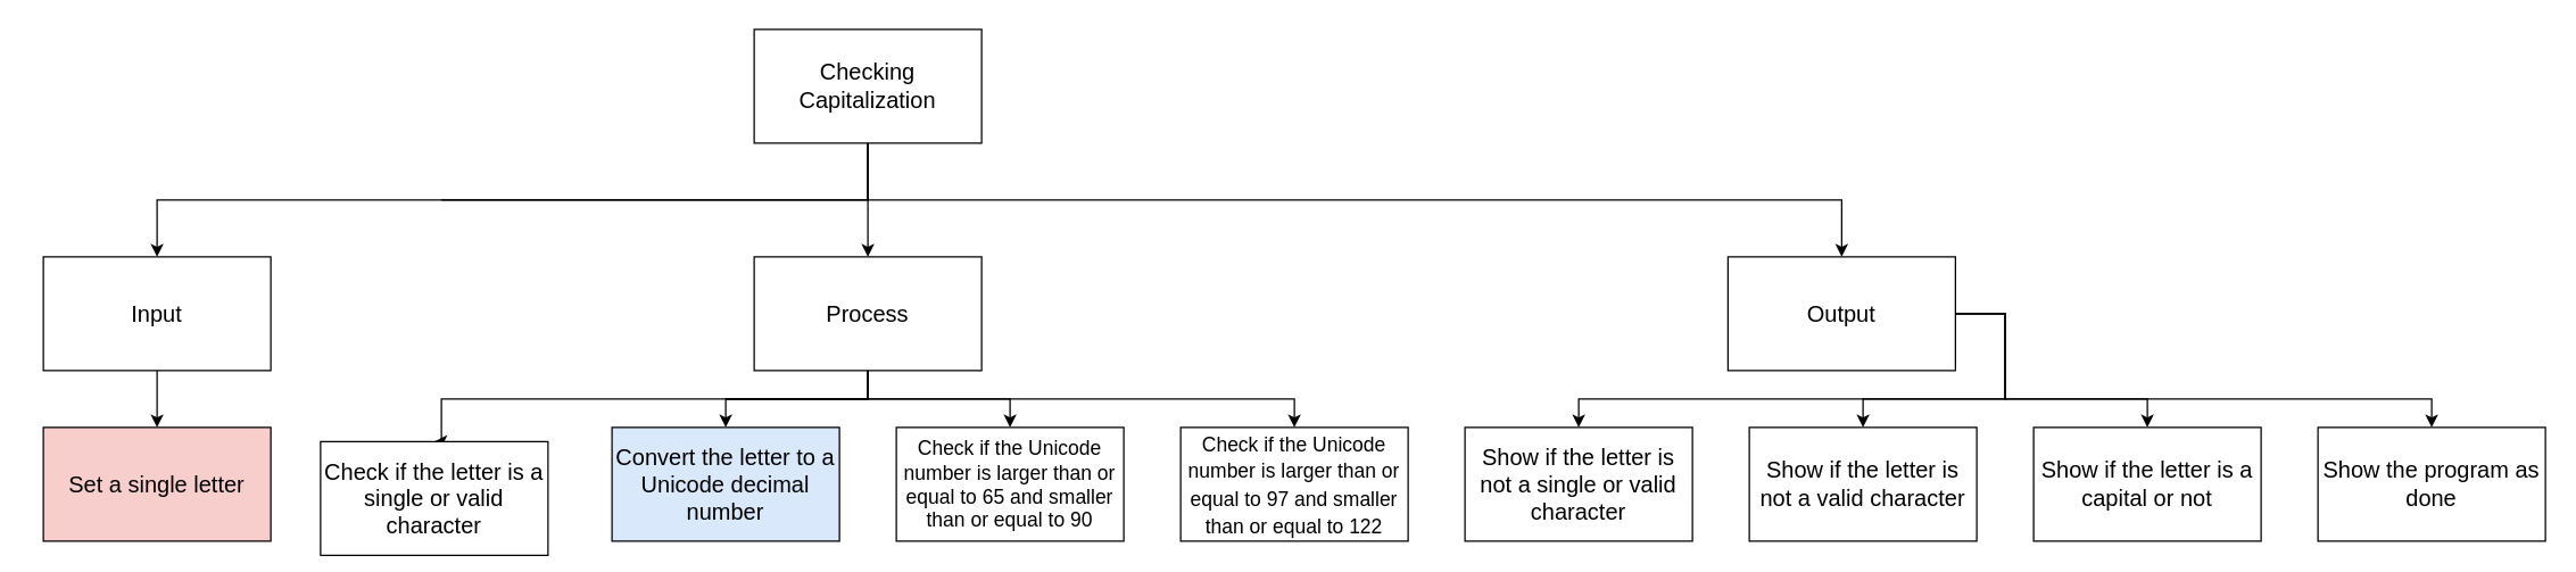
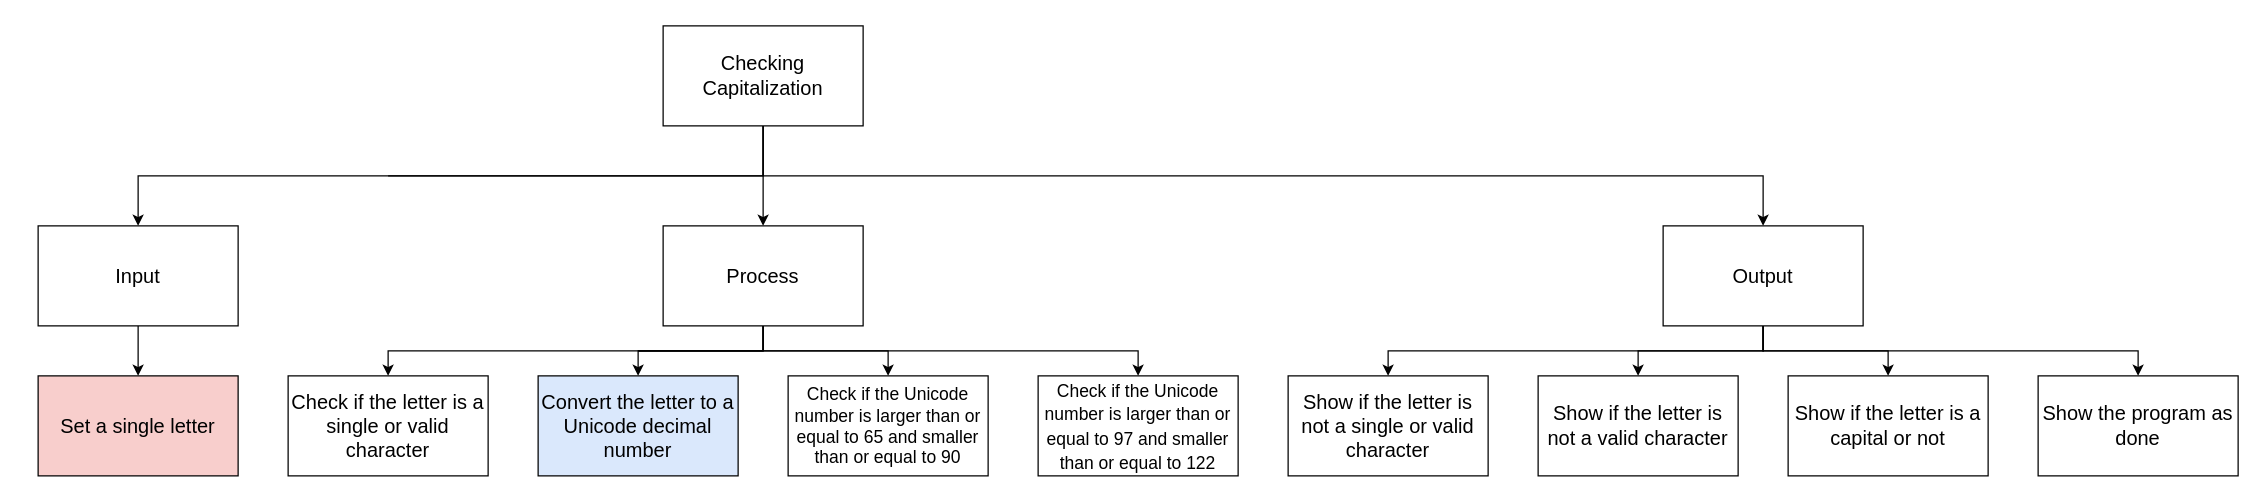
  <mxCell id="0" />
  <mxCell id="1" parent="0" />
  <mxCell id="2" style="edgeStyle=none;html=1;fontSize=14;" parent="1" source="5" target="10" edge="1"><mxGeometry relative="1" as="geometry" /></mxCell>
  <mxCell id="3" style="edgeStyle=orthogonalEdgeStyle;html=1;entryX=0.5;entryY=0;entryDx=0;entryDy=0;fontSize=14;rounded=0;" parent="1" source="5" target="12" edge="1"><mxGeometry relative="1" as="geometry"><Array as="points"><mxPoint x="310" y="140" /><mxPoint x="20" y="140" /></Array></mxGeometry></mxCell>
  <mxCell id="4" style="edgeStyle=orthogonalEdgeStyle;rounded=0;html=1;fontSize=14;entryX=0.5;entryY=0;entryDx=0;entryDy=0;" parent="1" source="5" target="17" edge="1"><mxGeometry relative="1" as="geometry"><Array as="points"><mxPoint x="310" y="140" /><mxPoint x="710" y="140" /></Array></mxGeometry></mxCell>
  <mxCell id="5" value="Checking Capitalization" style="rounded=0;whiteSpace=wrap;html=1;fontSize=16;" parent="1" vertex="1"><mxGeometry x="530" width="160" height="80" as="geometry" y="20" /></mxCell>
  <mxCell id="6" style="edgeStyle=orthogonalEdgeStyle;rounded=0;html=1;entryX=0.5;entryY=0;entryDx=0;entryDy=0;fontSize=14;" parent="1" source="10" edge="1" target="19"><mxGeometry relative="1" as="geometry"><mxPoint x="310" y="300" as="targetPoint" /><Array as="points"><mxPoint x="610" y="280" /><mxPoint x="510" y="280" /></Array></mxGeometry></mxCell>
  <mxCell id="7" style="edgeStyle=orthogonalEdgeStyle;html=1;entryX=0.5;entryY=0;entryDx=0;entryDy=0;rounded=0;" parent="1" source="10" target="24" edge="1"><mxGeometry relative="1" as="geometry"><Array as="points"><mxPoint x="510" y="280" /><mxPoint x="510" y="280" /></Array></mxGeometry></mxCell>
  <mxCell id="8" style="edgeStyle=orthogonalEdgeStyle;rounded=0;html=1;entryX=0.5;entryY=0;entryDx=0;entryDy=0;" parent="1" source="10" target="25" edge="1"><mxGeometry relative="1" as="geometry"><Array as="points"><mxPoint x="510" y="280" /><mxPoint x="710" y="280" /></Array></mxGeometry></mxCell>
  <mxCell id="9" style="edgeStyle=orthogonalEdgeStyle;html=1;entryX=0.5;entryY=0;entryDx=0;entryDy=0;fontSize=14;rounded=0;" edge="1" parent="1" source="10" target="26"><mxGeometry relative="1" as="geometry"><Array as="points"><mxPoint x="610" y="280" /><mxPoint x="310" y="280" /></Array></mxGeometry></mxCell>
  <mxCell id="10" value="Process" style="rounded=0;whiteSpace=wrap;html=1;fontSize=16;" parent="1" vertex="1"><mxGeometry x="530" y="180" width="160" height="80" as="geometry" /></mxCell>
  <mxCell id="11" style="edgeStyle=none;html=1;entryX=0.5;entryY=0;entryDx=0;entryDy=0;rounded=0;" parent="1" source="12" target="21" edge="1"><mxGeometry relative="1" as="geometry"><Array as="points"><mxPoint x="110" y="280" /></Array></mxGeometry></mxCell>
  <mxCell id="12" value="Input" style="rounded=0;whiteSpace=wrap;html=1;fontSize=16;" parent="1" vertex="1"><mxGeometry y="180" width="160" height="80" as="geometry" x="30" /></mxCell>
  <mxCell id="13" style="edgeStyle=orthogonalEdgeStyle;rounded=0;html=1;entryX=0.5;entryY=0;entryDx=0;entryDy=0;fontSize=14;" parent="1" source="17" edge="1"><mxGeometry relative="1" as="geometry"><mxPoint x="1510" y="300" as="targetPoint" /><Array as="points"><mxPoint x="1410" y="280" /><mxPoint x="1510" y="280" /></Array></mxGeometry></mxCell>
  <mxCell id="14" style="edgeStyle=orthogonalEdgeStyle;rounded=0;html=1;entryX=0.5;entryY=0;entryDx=0;entryDy=0;fontSize=13;" parent="1" source="17" target="20" edge="1"><mxGeometry relative="1" as="geometry"><Array as="points"><mxPoint x="1410" y="280" /><mxPoint x="1310" y="280" /></Array></mxGeometry></mxCell>
  <mxCell id="15" style="edgeStyle=orthogonalEdgeStyle;rounded=0;html=1;entryX=0.5;entryY=0;entryDx=0;entryDy=0;" parent="1" source="17" target="18" edge="1"><mxGeometry relative="1" as="geometry"><Array as="points"><mxPoint x="1410" y="280" /><mxPoint x="1710" y="280" /></Array></mxGeometry></mxCell>
  <mxCell id="16" style="edgeStyle=orthogonalEdgeStyle;rounded=0;html=1;entryX=0.5;entryY=0;entryDx=0;entryDy=0;" parent="1" source="17" target="23" edge="1"><mxGeometry relative="1" as="geometry"><Array as="points"><mxPoint x="1410" y="280" /><mxPoint x="1110" y="280" /></Array></mxGeometry></mxCell>
- <mxCell id="17" value="Output" style="rounded=0;whiteSpace=wrap;html=1;fontSize=16;" parent="1" vertex="1"><mxGeometry x="1215" y="180" width="160" height="80" as="geometry" /></mxCell>
+ <mxCell id="17" value="Output" style="rounded=0;whiteSpace=wrap;html=1;fontSize=16;" parent="1" vertex="1"><mxGeometry x="1330" y="180" width="160" height="80" as="geometry" /></mxCell>
  <mxCell id="18" value="Show the program as done" style="rounded=0;whiteSpace=wrap;html=1;fontSize=16;" parent="1" vertex="1"><mxGeometry x="1630" y="300" width="160" height="80" as="geometry" /></mxCell>
  <mxCell id="19" value="Convert the letter to a Unicode decimal number" style="rounded=0;whiteSpace=wrap;html=1;fontSize=16;fillColor=#dae8fc;" parent="1" vertex="1"><mxGeometry x="430" y="300" width="160" height="80" as="geometry" /></mxCell>
  <mxCell id="20" value="Show if the letter&amp;nbsp;is not a valid character" style="rounded=0;whiteSpace=wrap;html=1;fontSize=16;" parent="1" vertex="1"><mxGeometry x="1230" y="300" width="160" height="80" as="geometry" /></mxCell>
  <mxCell id="21" value="Set a single letter" style="rounded=0;whiteSpace=wrap;html=1;fontSize=16;fillColor=#f8cecc;" parent="1" vertex="1"><mxGeometry y="300" width="160" height="80" as="geometry" x="30" /></mxCell>
  <mxCell id="22" value="Show if the letter is a capital or not" style="rounded=0;whiteSpace=wrap;html=1;fontSize=16;" parent="1" vertex="1"><mxGeometry x="1430" y="300" width="160" height="80" as="geometry" /></mxCell>
  <mxCell id="23" value="Show if the letter is not a single or valid character" style="rounded=0;whiteSpace=wrap;html=1;fontSize=16;" parent="1" vertex="1"><mxGeometry x="1030" y="300" width="160" height="80" as="geometry" /></mxCell>
  <mxCell id="24" value="Check if the Unicode number is larger than or equal to 65 and smaller than or equal to 90" style="rounded=0;whiteSpace=wrap;html=1;fontSize=14;" parent="1" vertex="1"><mxGeometry x="630" y="300" width="160" height="80" as="geometry" /></mxCell>
  <mxCell id="25" value="&lt;span style=&quot;font-size: 14px&quot;&gt;Check if the Unicode number is larger than or equal to 97 and smaller than or equal to 122&lt;/span&gt;" style="rounded=0;whiteSpace=wrap;html=1;fontSize=16;" parent="1" vertex="1"><mxGeometry x="830" y="300" width="160" height="80" as="geometry" /></mxCell>
- <mxCell id="26" value="Check if the letter is a single or valid character" style="rounded=0;whiteSpace=wrap;html=1;fontSize=16;" vertex="1" parent="1"><mxGeometry x="225" y="310" width="160" height="80" as="geometry" /></mxCell>
+ <mxCell id="26" value="Check if the letter is a single or valid character" style="rounded=0;whiteSpace=wrap;html=1;fontSize=16;" vertex="1" parent="1"><mxGeometry x="230" y="300" width="160" height="80" as="geometry" /></mxCell>
